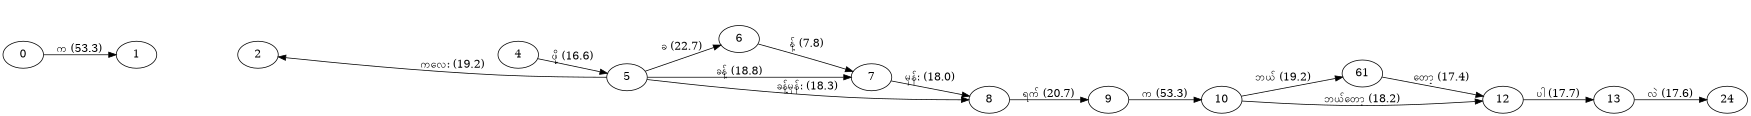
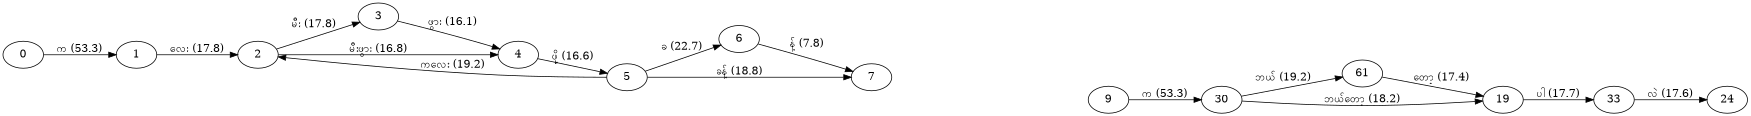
  digraph {
    rankdir=LR
    0
    1
    2
+   3
    4
    5
    6
    7
-   8
    9
-   10
+   10 [label=30]
    n12 [label=61]
-   12
-   13
+   12 [label=19]
+   13 [label=33]
    n15 [label=24]
    0 -> 1 [label="က (53.3)"]
+   1 -> 2 [label="လေး (17.8)"]
+   2 -> 3 [label="မီး (17.8)"]
+   2 -> 4 [label="မီးဖွား (16.8)"]
+   3 -> 4 [label="ဖွား (16.1)"]
    4 -> 5 [label="ဖို့ (16.6)"]
    5 -> 2 [label="ကလေး (19.2)"]
    5 -> 6 [label="ခ (22.7)"]
    5 -> 7 [label="ခန့် (18.8)"]
-   5 -> 8 [label="ခန့်မှန်း (18.3)"]
    6 -> 7 [label="န့် (7.8)"]
-   7 -> 8 [label="မှန်း (18.0)"]
-   8 -> 9 [label="ရက် (20.7)"]
    9 -> 10 [label="က (53.3)"]
    10 -> n12 [label="ဘယ် (19.2)"]
    10 -> 12 [label="ဘယ်တော့ (18.2)"]
    n12 -> 12 [label="တော့ (17.4)"]
    12 -> 13 [label="ပါ (17.7)"]
    13 -> n15 [label="လဲ (17.6)"]
  }
